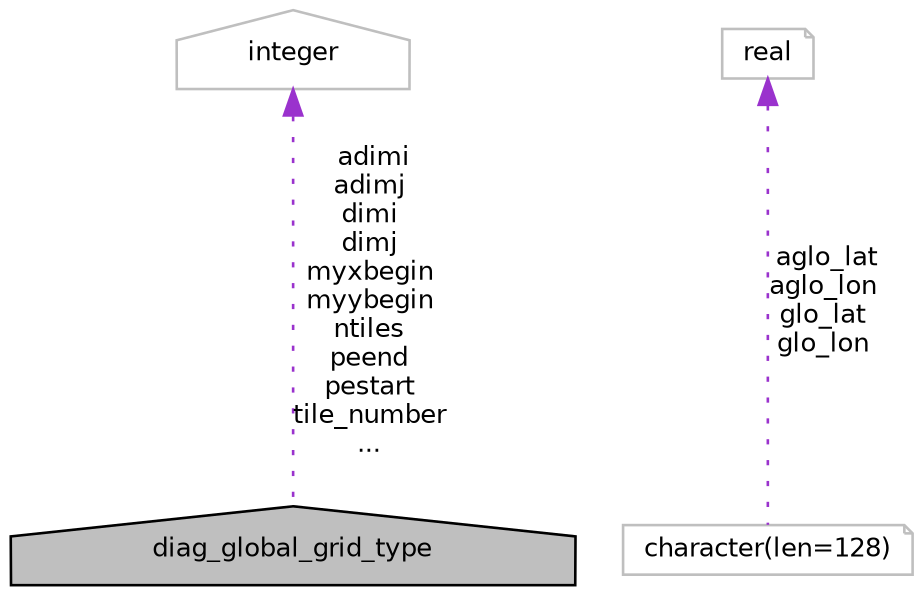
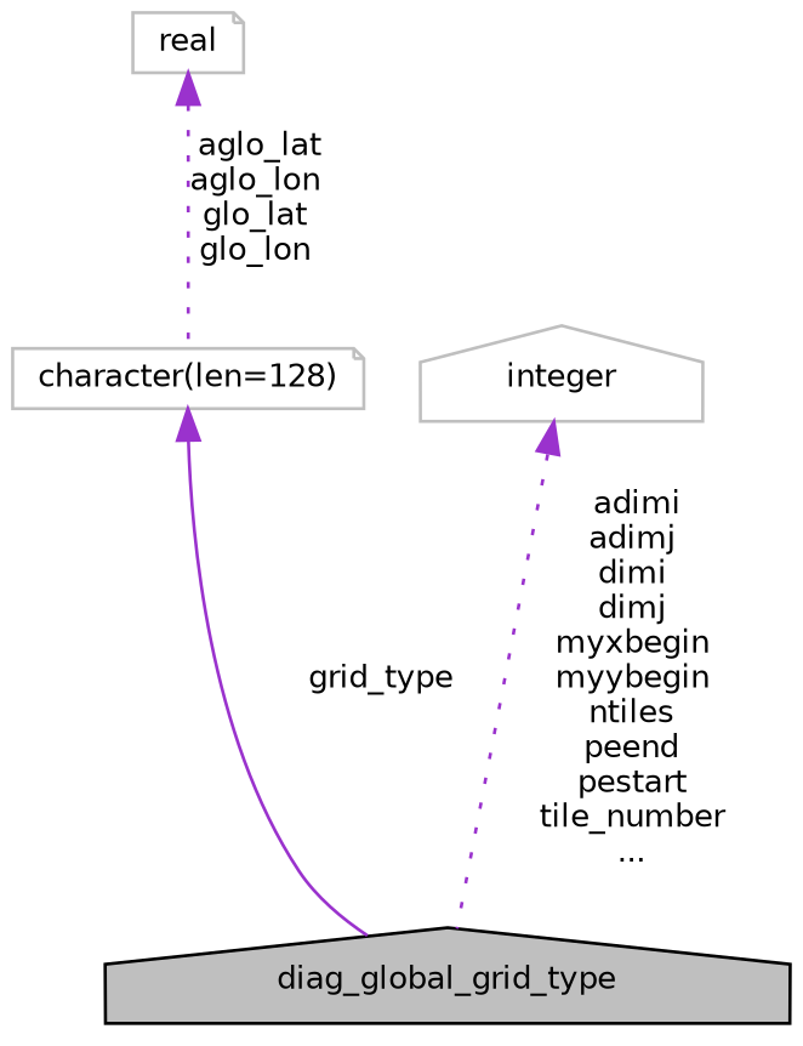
  digraph {
    node [color=grey75 fillcolor=white fontname=Helvetica fontsize=10 shape=house style=filled]
    edge [color=darkorchid3 dir=back fontname=Helvetica fontsize=10 labelfontname=Helvetica labelfontsize=10 style=dotted]
    n1 [color=black fillcolor=grey75 fontcolor=black height=0.2 label=diag_global_grid_type width=0.4]
    n2 [height=0.2 label="character(len=128)" shape=note width=0.4]
    n3 [height=0.2 label=integer width=0.4]
    n4 [height=0.2 label=real shape=note width=0.4]
+   n2 -> n1 [label=" grid_type" style=solid]
    n3 -> n1 [label=" adimi\nadimj\ndimi\ndimj\nmyxbegin\nmyybegin\nntiles\npeend\npestart\ntile_number\n..."]
    n4 -> n2 [label=" aglo_lat\naglo_lon\nglo_lat\nglo_lon"]
  }
